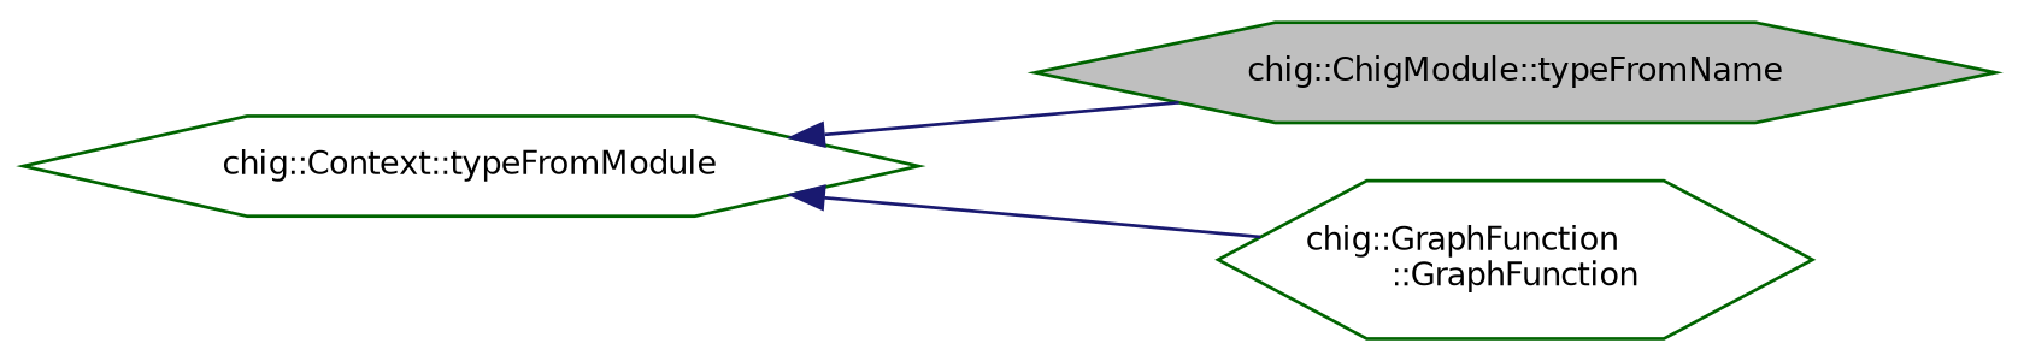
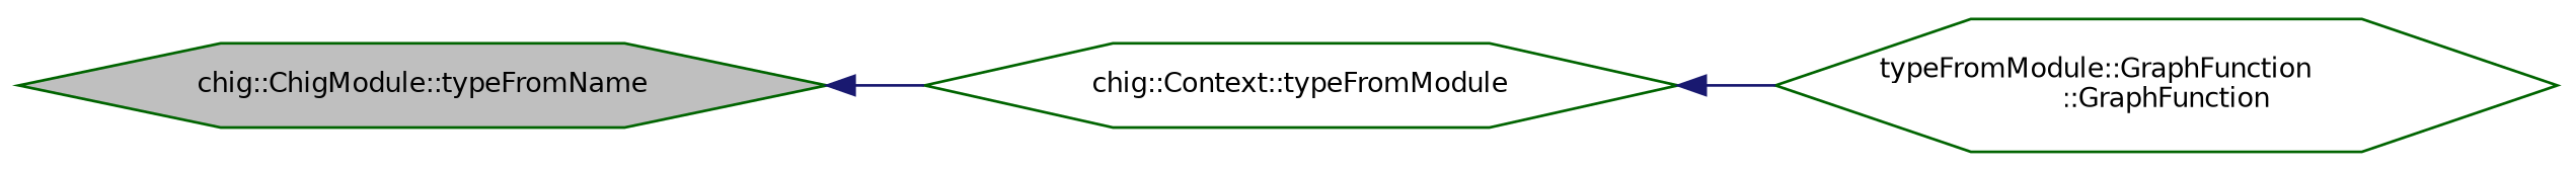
  digraph {
    rankdir=LR
    node [color=darkgreen fillcolor=white fontname=Helvetica fontsize=10 shape=hexagon style=filled]
    edge [color=midnightblue dir=back fontname=Helvetica fontsize=10 labelfontname=Helvetica labelfontsize=10 style=solid]
    n1 [fillcolor=grey75 fontcolor=black height=0.2 label="chig::ChigModule::typeFromName" width=0.4]
    n2 [height=0.2 label="chig::Context::typeFromModule" width=0.4]
-   n3 [height=0.2 label="chig::GraphFunction\l::GraphFunction" width=0.4]
-   n2 -> n1
+   n3 [height=0.2 label="typeFromModule::GraphFunction\l::GraphFunction" width=0.4]
+   n1 -> n2
    n2 -> n3
  }
